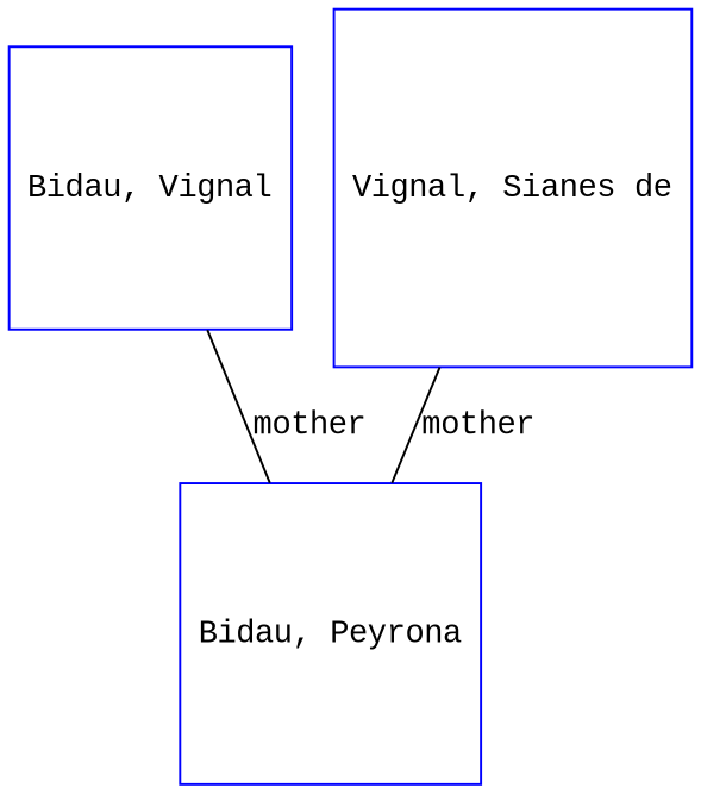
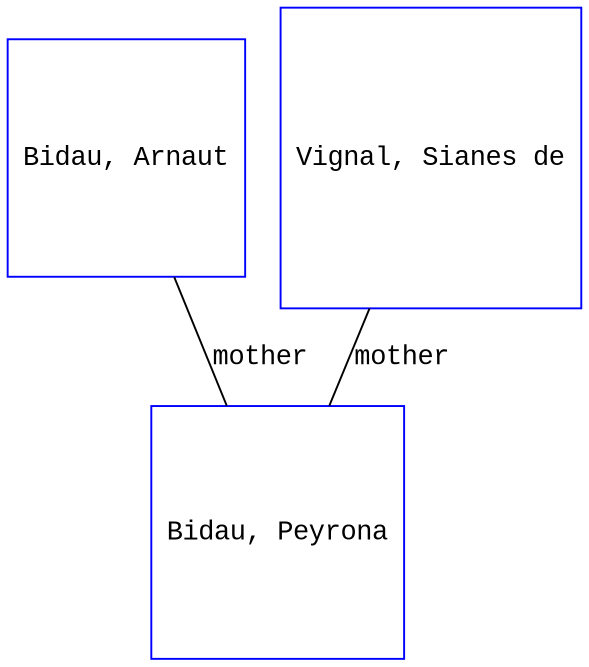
  digraph {
    fontname="Liberation Mono"
    node [color=blue fontname="Liberation Mono" regular=1 shape=box]
    edge [arrowsize=0.0 dir=none fontname="Liberation Mono"]
    n1 [label="Bidau, Peyrona"]
-   n2 [label="Bidau, Vignal"]
+   n2 [label="Bidau, Arnaut"]
    n3 [label="Vignal, Sianes de"]
    n2 -> n1 [label=mother]
    n3 -> n1 [label=mother]
  }
